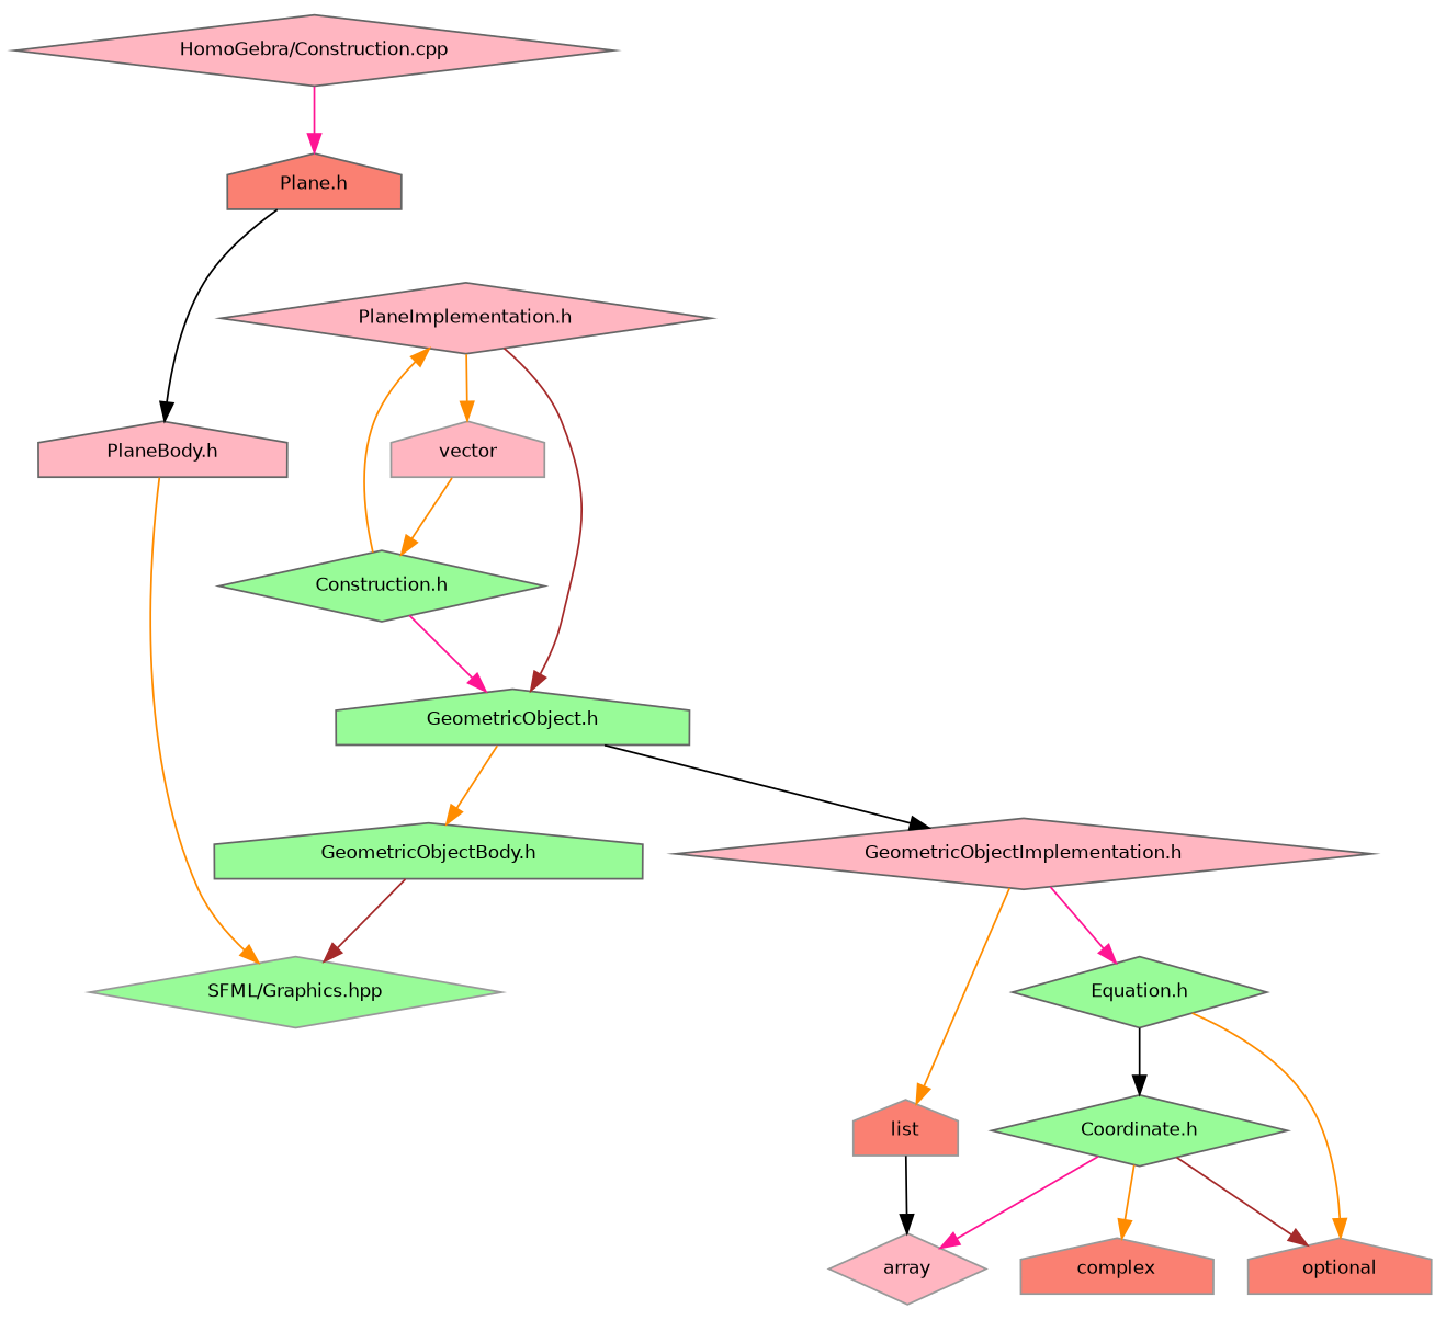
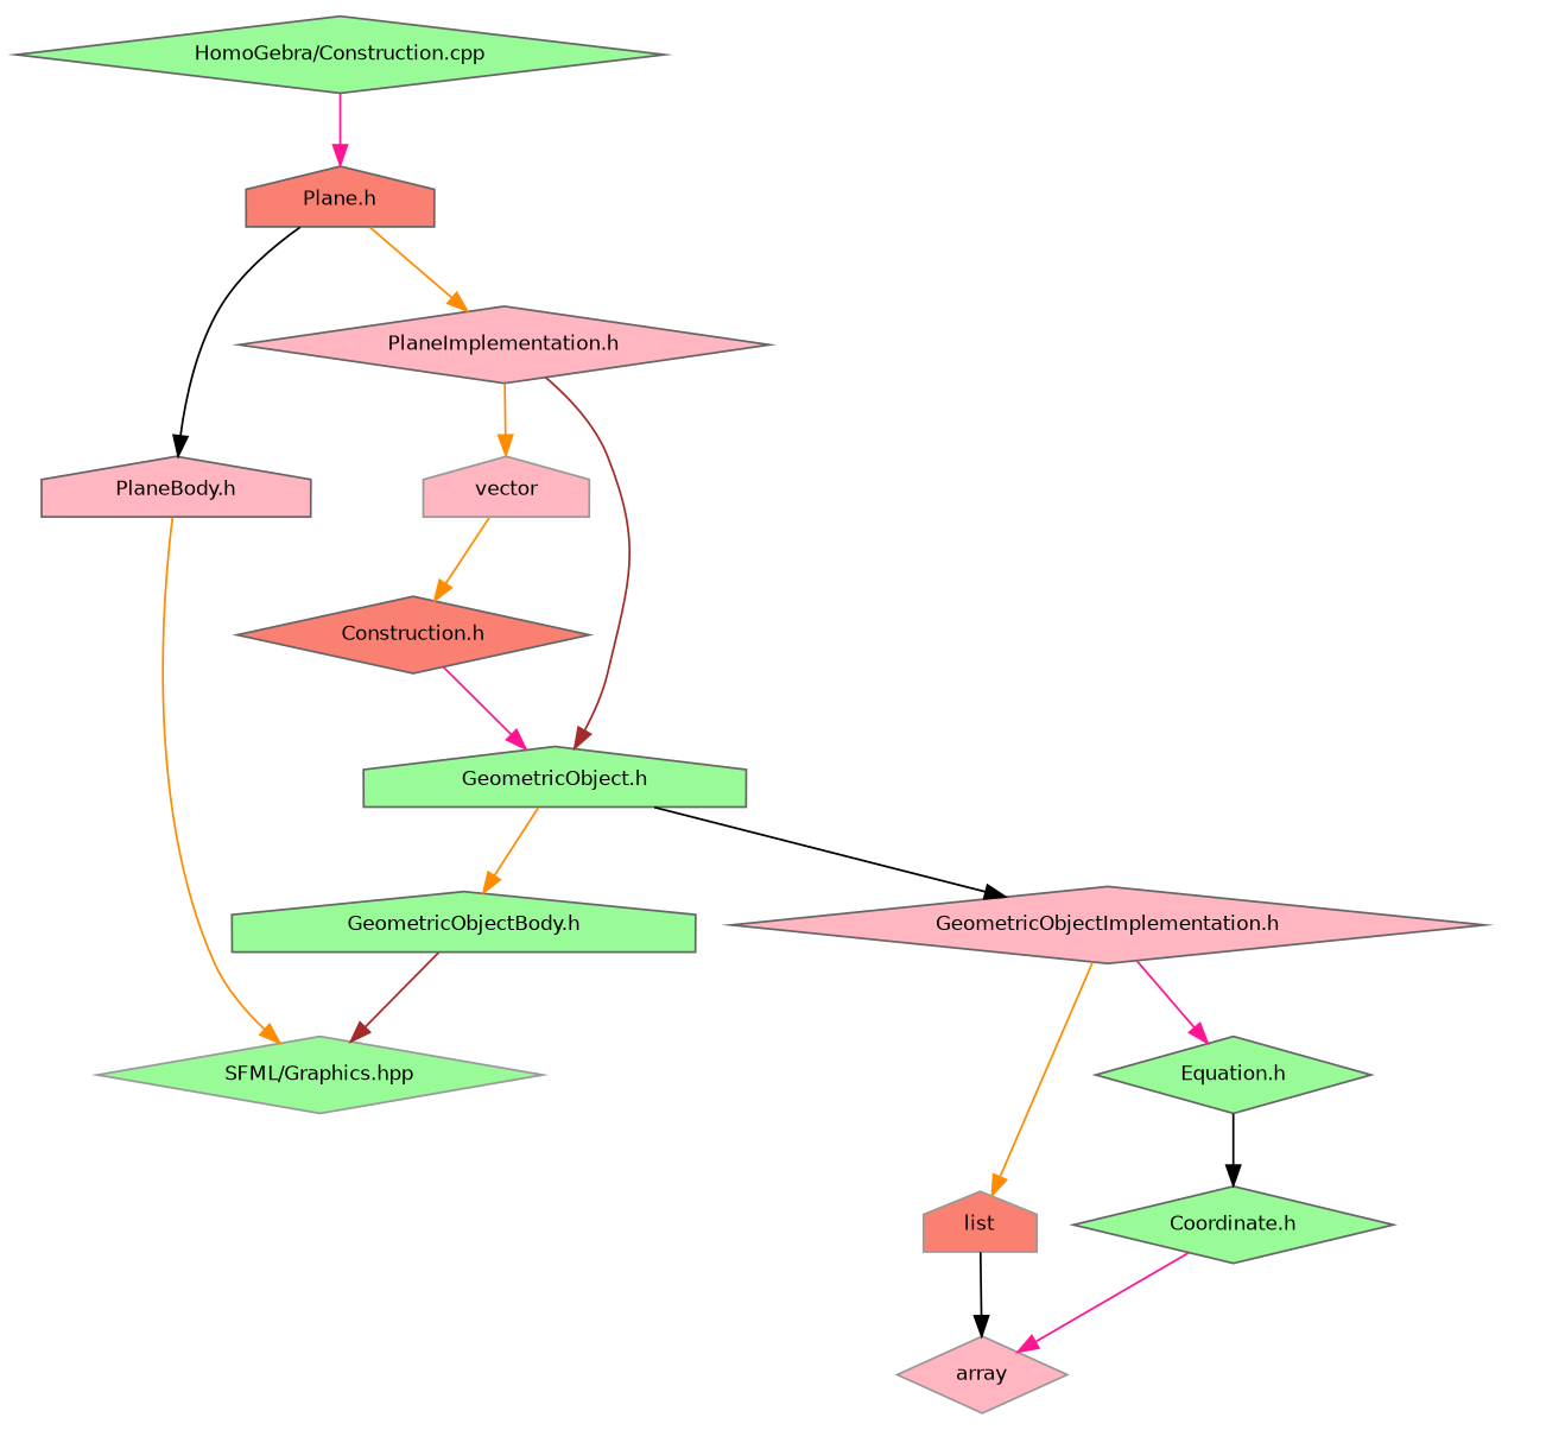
  digraph {
    node [color=grey40 fillcolor=palegreen fontname=Helvetica fontsize=10 shape=diamond style=filled]
    edge [color=darkorange fontname=Helvetica fontsize=10 labelfontname=Helvetica labelfontsize=10 style=solid]
-   n1 [color=gray40 fillcolor=lightpink fontcolor=black height=0.2 label="HomoGebra/Construction.cpp" width=0.4]
+   n1 [color=gray40 fontcolor=black height=0.2 label="HomoGebra/Construction.cpp" width=0.4]
    n2 [fillcolor=salmon height=0.2 label="Plane.h" shape=house width=0.4]
-   n3 [height=0.2 label="Construction.h" width=0.4]
+   n3 [fillcolor=salmon height=0.2 label="Construction.h" width=0.4]
    n4 [height=0.2 label="GeometricObject.h" shape=house width=0.4]
    n5 [fillcolor=lightpink height=0.2 label="PlaneImplementation.h" width=0.4]
    n6 [fillcolor=lightpink height=0.2 label="PlaneBody.h" shape=house width=0.4]
    n7 [height=0.2 label="GeometricObjectBody.h" shape=house width=0.4]
    n8 [fillcolor=lightpink height=0.2 label="GeometricObjectImplementation.h" width=0.4]
    n9 [color=grey60 height=0.2 label="SFML/Graphics.hpp" width=0.4]
    n10 [color=grey60 fillcolor=salmon height=0.2 label=list shape=house width=0.4]
    n11 [height=0.2 label="Equation.h" width=0.4]
    n12 [color=grey60 fillcolor=lightpink height=0.2 label=array width=0.4]
-   n13 [color=grey60 fillcolor=salmon height=0.2 label=optional shape=house width=0.4]
    n14 [height=0.2 label="Coordinate.h" width=0.4]
-   n15 [color=grey60 fillcolor=salmon height=0.2 label=complex shape=house width=0.4]
    n16 [color=grey60 fillcolor=lightpink height=0.2 label=vector shape=house width=0.4]
    n1 -> n2 [color=deeppink]
-   n3 -> n5
+   n2 -> n5
    n2 -> n6 [color=black]
    n3 -> n4 [color=deeppink]
    n4 -> n7
    n4 -> n8 [color=black]
    n5 -> n4 [color=brown]
    n5 -> n16
    n6 -> n9
    n7 -> n9 [color=brown]
    n8 -> n10
    n8 -> n11 [color=deeppink]
    n10 -> n12 [color=black]
-   n11 -> n13
    n11 -> n14 [color=black]
    n14 -> n12 [color=deeppink]
-   n14 -> n13 [color=brown]
-   n14 -> n15
    n16 -> n3
  }
